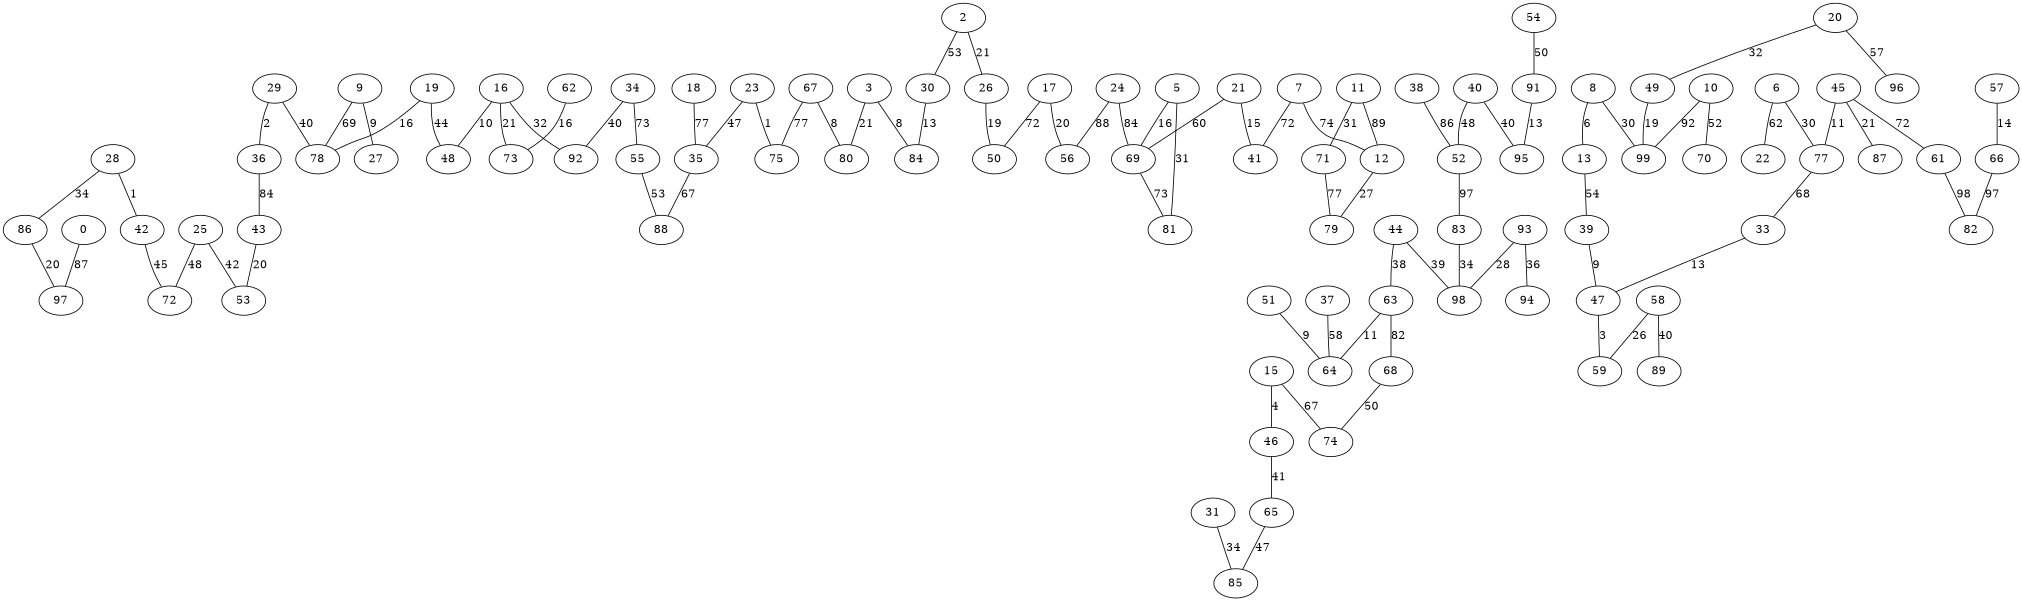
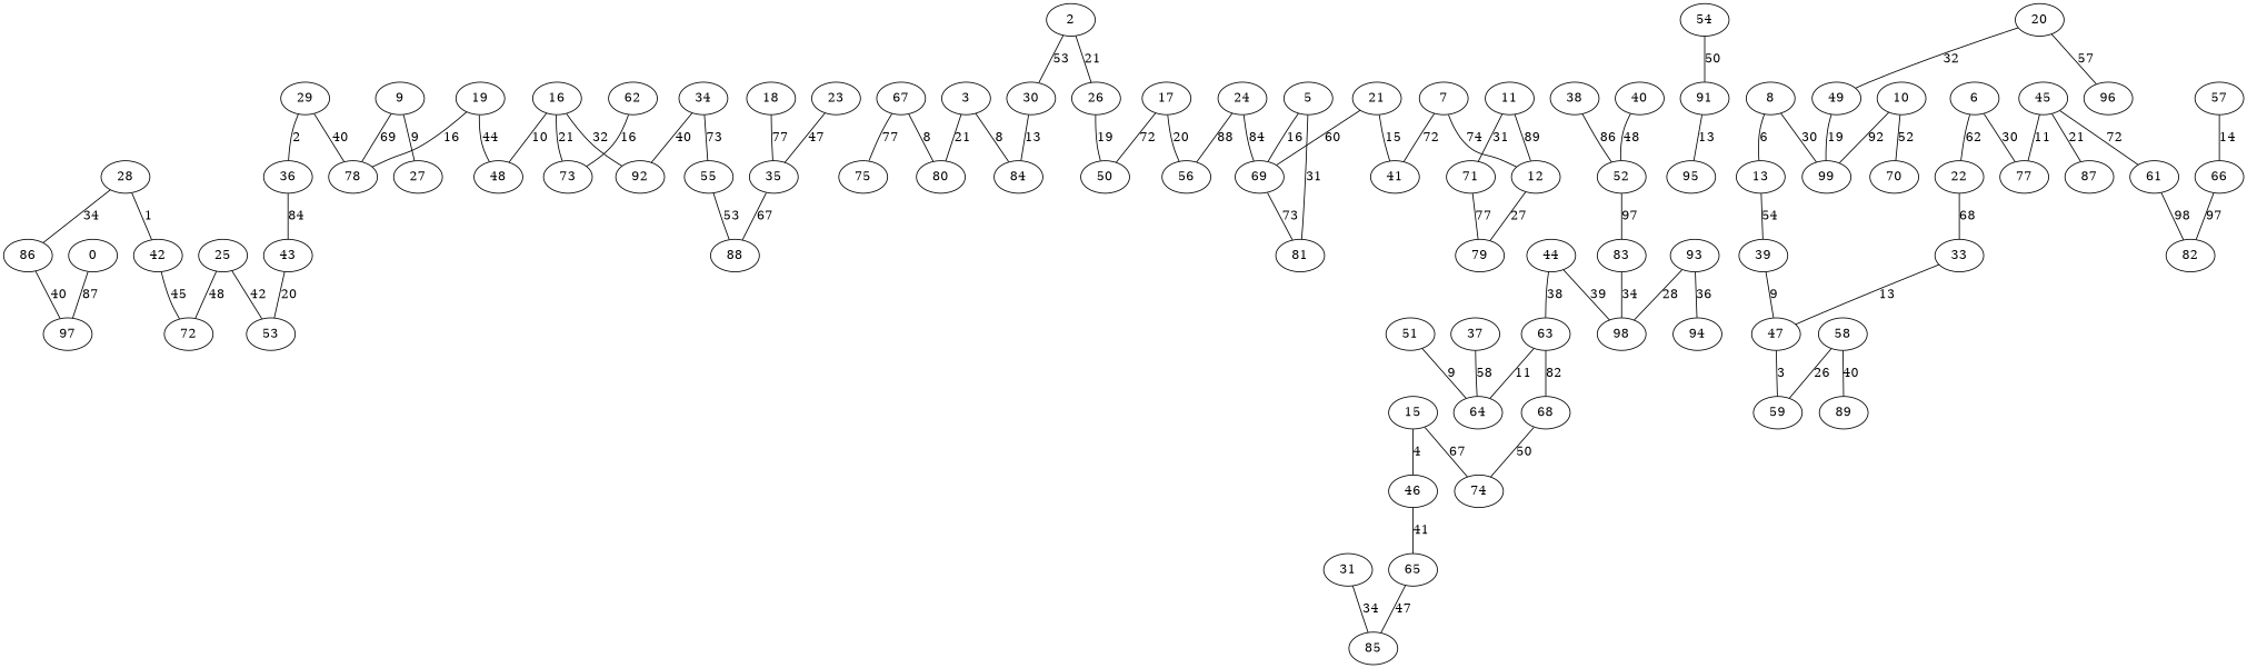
  graph {
    n1 [label=0]
    n2 [label=97]
    n3 [label=2]
    n4 [label=26]
    n5 [label=30]
    n6 [label=50]
    n7 [label=84]
    n8 [label=3]
    n9 [label=80]
    n10 [label=7]
    n11 [label=12]
    n12 [label=41]
    n13 [label=79]
    n14 [label=5]
    n15 [label=81]
    n16 [label=69]
    n17 [label=31]
    n18 [label=85]
    n19 [label=6]
    n20 [label=22]
    n21 [label=77]
    n22 [label=33]
    n23 [label=8]
    n24 [label=13]
    n25 [label=99]
    n26 [label=39]
    n27 [label=9]
    n28 [label=27]
    n29 [label=78]
    n30 [label=10]
    n31 [label=70]
    n32 [label=11]
    n33 [label=71]
    n34 [label=47]
    n35 [label=51]
    n36 [label=64]
    n37 [label=15]
    n38 [label=46]
    n39 [label=74]
    n40 [label=65]
    n41 [label=16]
    n42 [label=48]
    n43 [label=73]
    n44 [label=92]
    n45 [label=17]
    n46 [label=56]
    n47 [label=18]
    n48 [label=35]
    n49 [label=88]
    n50 [label=19]
    n51 [label=20]
    n52 [label=49]
    n53 [label=96]
    n54 [label=21]
    n55 [label=23]
    n56 [label=75]
    n57 [label=24]
    n58 [label=25]
    n59 [label=53]
    n60 [label=72]
    n61 [label=28]
    n62 [label=42]
    n63 [label=86]
    n64 [label=29]
    n65 [label=36]
    n66 [label=43]
    n67 [label=59]
    n68 [label=34]
    n69 [label=55]
    n70 [label=37]
    n71 [label=38]
    n72 [label=52]
    n73 [label=83]
    n74 [label=40]
    n75 [label=95]
    n76 [label=44]
    n77 [label=63]
    n78 [label=98]
    n79 [label=68]
    n80 [label=45]
    n81 [label=61]
    n82 [label=87]
    n83 [label=82]
    n84 [label=54]
    n85 [label=91]
    n86 [label=57]
    n87 [label=66]
    n88 [label=58]
    n89 [label=89]
    n90 [label=62]
    n91 [label=67]
    n92 [label=93]
    n93 [label=94]
    n1 -- n2 [label=87]
    n3 -- n4 [label=21]
    n3 -- n5 [label=53]
    n4 -- n6 [label=19]
    n5 -- n7 [label=13]
    n8 -- n7 [label=8]
    n8 -- n9 [label=21]
    n10 -- n11 [label=74]
    n10 -- n12 [label=72]
    n11 -- n13 [label=27]
    n14 -- n15 [label=31]
    n14 -- n16 [label=16]
    n16 -- n15 [label=73]
    n17 -- n18 [label=34]
    n19 -- n20 [label=62]
    n19 -- n21 [label=30]
-   n21 -- n22 [label=68]
+   n20 -- n22 [label=68]
    n22 -- n34 [label=13]
    n23 -- n24 [label=6]
    n23 -- n25 [label=30]
    n24 -- n26 [label=54]
    n26 -- n34 [label=9]
    n27 -- n28 [label=9]
    n27 -- n29 [label=69]
    n30 -- n25 [label=92]
    n30 -- n31 [label=52]
    n32 -- n11 [label=89]
    n32 -- n33 [label=31]
    n33 -- n13 [label=77]
    n34 -- n67 [label=3]
    n35 -- n36 [label=9]
    n37 -- n38 [label=4]
    n37 -- n39 [label=67]
    n38 -- n40 [label=41]
    n40 -- n18 [label=47]
    n41 -- n42 [label=10]
    n41 -- n43 [label=21]
    n41 -- n44 [label=32]
    n45 -- n6 [label=72]
    n45 -- n46 [label=20]
    n47 -- n48 [label=77]
    n48 -- n49 [label=67]
    n50 -- n29 [label=16]
    n50 -- n42 [label=44]
    n51 -- n52 [label=32]
    n51 -- n53 [label=57]
    n52 -- n25 [label=19]
    n54 -- n12 [label=15]
    n54 -- n16 [label=60]
    n55 -- n48 [label=47]
-   n55 -- n56 [label=1]
    n57 -- n16 [label=84]
    n57 -- n46 [label=88]
    n58 -- n59 [label=42]
    n58 -- n60 [label=48]
    n61 -- n62 [label=1]
    n61 -- n63 [label=34]
    n62 -- n60 [label=45]
-   n63 -- n2 [label=20]
+   n63 -- n2 [label=40]
    n64 -- n29 [label=40]
    n64 -- n65 [label=2]
    n65 -- n66 [label=84]
    n66 -- n59 [label=20]
    n68 -- n44 [label=40]
    n68 -- n69 [label=73]
    n69 -- n49 [label=53]
    n70 -- n36 [label=58]
    n71 -- n72 [label=86]
    n72 -- n73 [label=97]
    n73 -- n78 [label=34]
    n74 -- n72 [label=48]
-   n74 -- n75 [label=40]
    n76 -- n77 [label=38]
    n76 -- n78 [label=39]
    n77 -- n36 [label=11]
    n77 -- n79 [label=82]
    n79 -- n39 [label=50]
    n80 -- n21 [label=11]
    n80 -- n81 [label=72]
    n80 -- n82 [label=21]
    n81 -- n83 [label=98]
    n84 -- n85 [label=50]
    n85 -- n75 [label=13]
    n86 -- n87 [label=14]
    n87 -- n83 [label=97]
    n88 -- n67 [label=26]
    n88 -- n89 [label=40]
    n90 -- n43 [label=16]
    n91 -- n9 [label=8]
    n91 -- n56 [label=77]
    n92 -- n78 [label=28]
    n92 -- n93 [label=36]
  }
